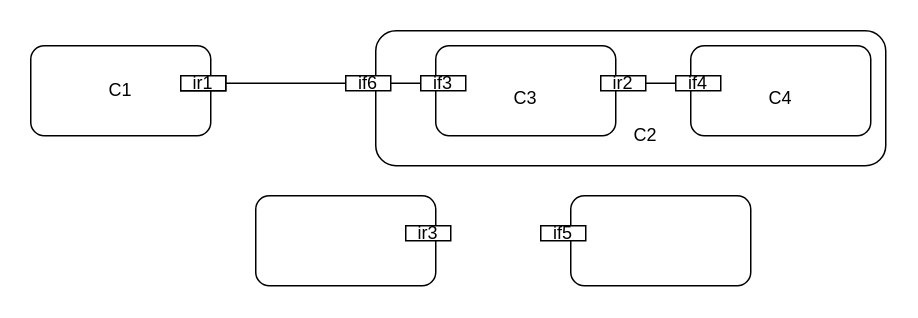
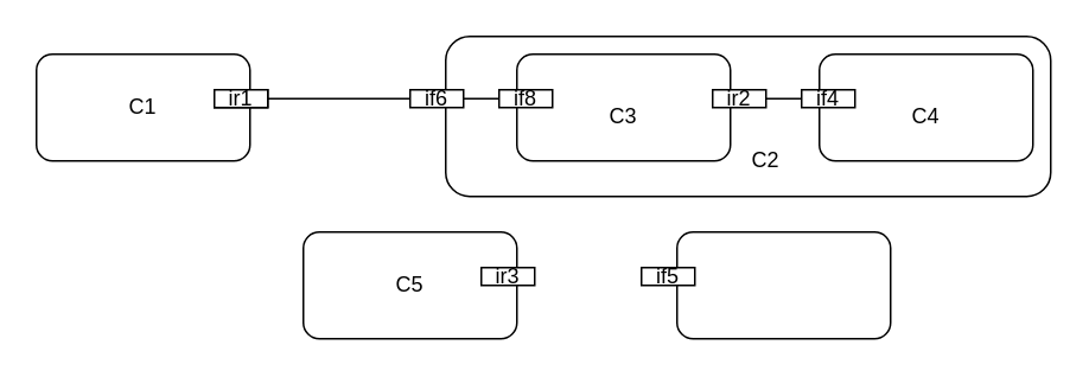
  <mxCell id="0" />
  <mxCell id="1" parent="0" />
  <mxCell id="2" value="" style="rounded=1;whiteSpace=wrap;html=1;" vertex="1" parent="1"><mxGeometry x="20" y="30" width="120" height="60" as="geometry" /></mxCell>
  <mxCell id="3" value="" style="rounded=1;whiteSpace=wrap;html=1;" vertex="1" parent="1"><mxGeometry x="250" y="20" width="340" height="90" as="geometry" /></mxCell>
  <mxCell id="4" value="" style="rounded=1;whiteSpace=wrap;html=1;" vertex="1" parent="1"><mxGeometry x="290" y="30" width="120" height="60" as="geometry" /></mxCell>
  <mxCell id="5" value="" style="rounded=1;whiteSpace=wrap;html=1;" vertex="1" parent="1"><mxGeometry x="460" y="30" width="120" height="60" as="geometry" /></mxCell>
  <mxCell id="6" value="" style="rounded=1;whiteSpace=wrap;html=1;" vertex="1" parent="1"><mxGeometry x="170" y="130" width="120" height="60" as="geometry" /></mxCell>
  <mxCell id="7" value="" style="rounded=1;whiteSpace=wrap;html=1;" vertex="1" parent="1"><mxGeometry x="380" y="130" width="120" height="60" as="geometry" /></mxCell>
  <mxCell id="8" value="ir" style="rounded=0;whiteSpace=wrap;html=1;" vertex="1" parent="1"><mxGeometry x="120" y="50" width="30" height="10" as="geometry" /></mxCell>
  <mxCell id="9" value="ir1" style="rounded=0;whiteSpace=wrap;html=1;" vertex="1" parent="1"><mxGeometry x="120" y="50" width="30" height="10" as="geometry" /></mxCell>
  <mxCell id="10" value="ir3" style="rounded=0;whiteSpace=wrap;html=1;" vertex="1" parent="1"><mxGeometry x="270" y="150" width="30" height="10" as="geometry" /></mxCell>
  <mxCell id="11" value="ir2" style="rounded=0;whiteSpace=wrap;html=1;" vertex="1" parent="1"><mxGeometry x="400" y="50" width="30" height="10" as="geometry" /></mxCell>
- <mxCell id="12" value="if3" style="rounded=0;whiteSpace=wrap;html=1;" vertex="1" parent="1"><mxGeometry x="280" y="50" width="30" height="10" as="geometry" /></mxCell>
+ <mxCell id="12" value="if8" style="rounded=0;whiteSpace=wrap;html=1;" vertex="1" parent="1"><mxGeometry x="280" y="50" width="30" height="10" as="geometry" /></mxCell>
  <mxCell id="13" value="if6" style="rounded=0;whiteSpace=wrap;html=1;" vertex="1" parent="1"><mxGeometry x="230" y="50" width="30" height="10" as="geometry" /></mxCell>
  <mxCell id="14" value="if4" style="rounded=0;whiteSpace=wrap;html=1;" vertex="1" parent="1"><mxGeometry x="450" y="50" width="30" height="10" as="geometry" /></mxCell>
  <mxCell id="15" value="if5" style="rounded=0;whiteSpace=wrap;html=1;" vertex="1" parent="1"><mxGeometry x="360" y="150" width="30" height="10" as="geometry" /></mxCell>
  <mxCell id="16" value="" style="endArrow=none;html=1;exitX=1;exitY=0.5;exitDx=0;exitDy=0;entryX=0;entryY=0.5;entryDx=0;entryDy=0;" edge="1" parent="1" source="9" target="13"><mxGeometry width="50" height="50" relative="1" as="geometry"><mxPoint x="340" y="220" as="sourcePoint" /><mxPoint x="210" y="53" as="targetPoint" /></mxGeometry></mxCell>
  <mxCell id="17" value="C1" style="text;html=1;strokeColor=none;fillColor=none;align=center;verticalAlign=middle;whiteSpace=wrap;rounded=0;" vertex="1" parent="1"><mxGeometry x="60" y="50" width="40" height="20" as="geometry" /></mxCell>
  <mxCell id="18" value="" style="endArrow=none;html=1;exitX=1;exitY=0.5;exitDx=0;exitDy=0;entryX=0;entryY=0.5;entryDx=0;entryDy=0;" edge="1" parent="1" source="13" target="12"><mxGeometry width="50" height="50" relative="1" as="geometry"><mxPoint x="300" y="150" as="sourcePoint" /><mxPoint x="350" y="100" as="targetPoint" /></mxGeometry></mxCell>
  <mxCell id="19" value="" style="endArrow=none;html=1;entryX=0;entryY=0.5;entryDx=0;entryDy=0;exitX=1;exitY=0.5;exitDx=0;exitDy=0;" edge="1" parent="1" source="11" target="14"><mxGeometry width="50" height="50" relative="1" as="geometry"><mxPoint x="300" y="130" as="sourcePoint" /><mxPoint x="350" y="80" as="targetPoint" /></mxGeometry></mxCell>
  <mxCell id="20" value="C3" style="text;html=1;strokeColor=none;fillColor=none;align=center;verticalAlign=middle;whiteSpace=wrap;rounded=0;" vertex="1" parent="1"><mxGeometry x="330" y="55" width="40" height="20" as="geometry" /></mxCell>
  <mxCell id="21" value="C2" style="text;html=1;strokeColor=none;fillColor=none;align=center;verticalAlign=middle;whiteSpace=wrap;rounded=0;" vertex="1" parent="1"><mxGeometry x="410" y="80" width="40" height="20" as="geometry" /></mxCell>
  <mxCell id="22" value="C4" style="text;html=1;strokeColor=none;fillColor=none;align=center;verticalAlign=middle;whiteSpace=wrap;rounded=0;" vertex="1" parent="1"><mxGeometry x="500" y="55" width="40" height="20" as="geometry" /></mxCell>
+ <mxCell id="23" value="C5" style="text;html=1;strokeColor=none;fillColor=none;align=center;verticalAlign=middle;whiteSpace=wrap;rounded=0;" vertex="1" parent="1"><mxGeometry x="210" y="150" width="40" height="20" as="geometry" /></mxCell>
